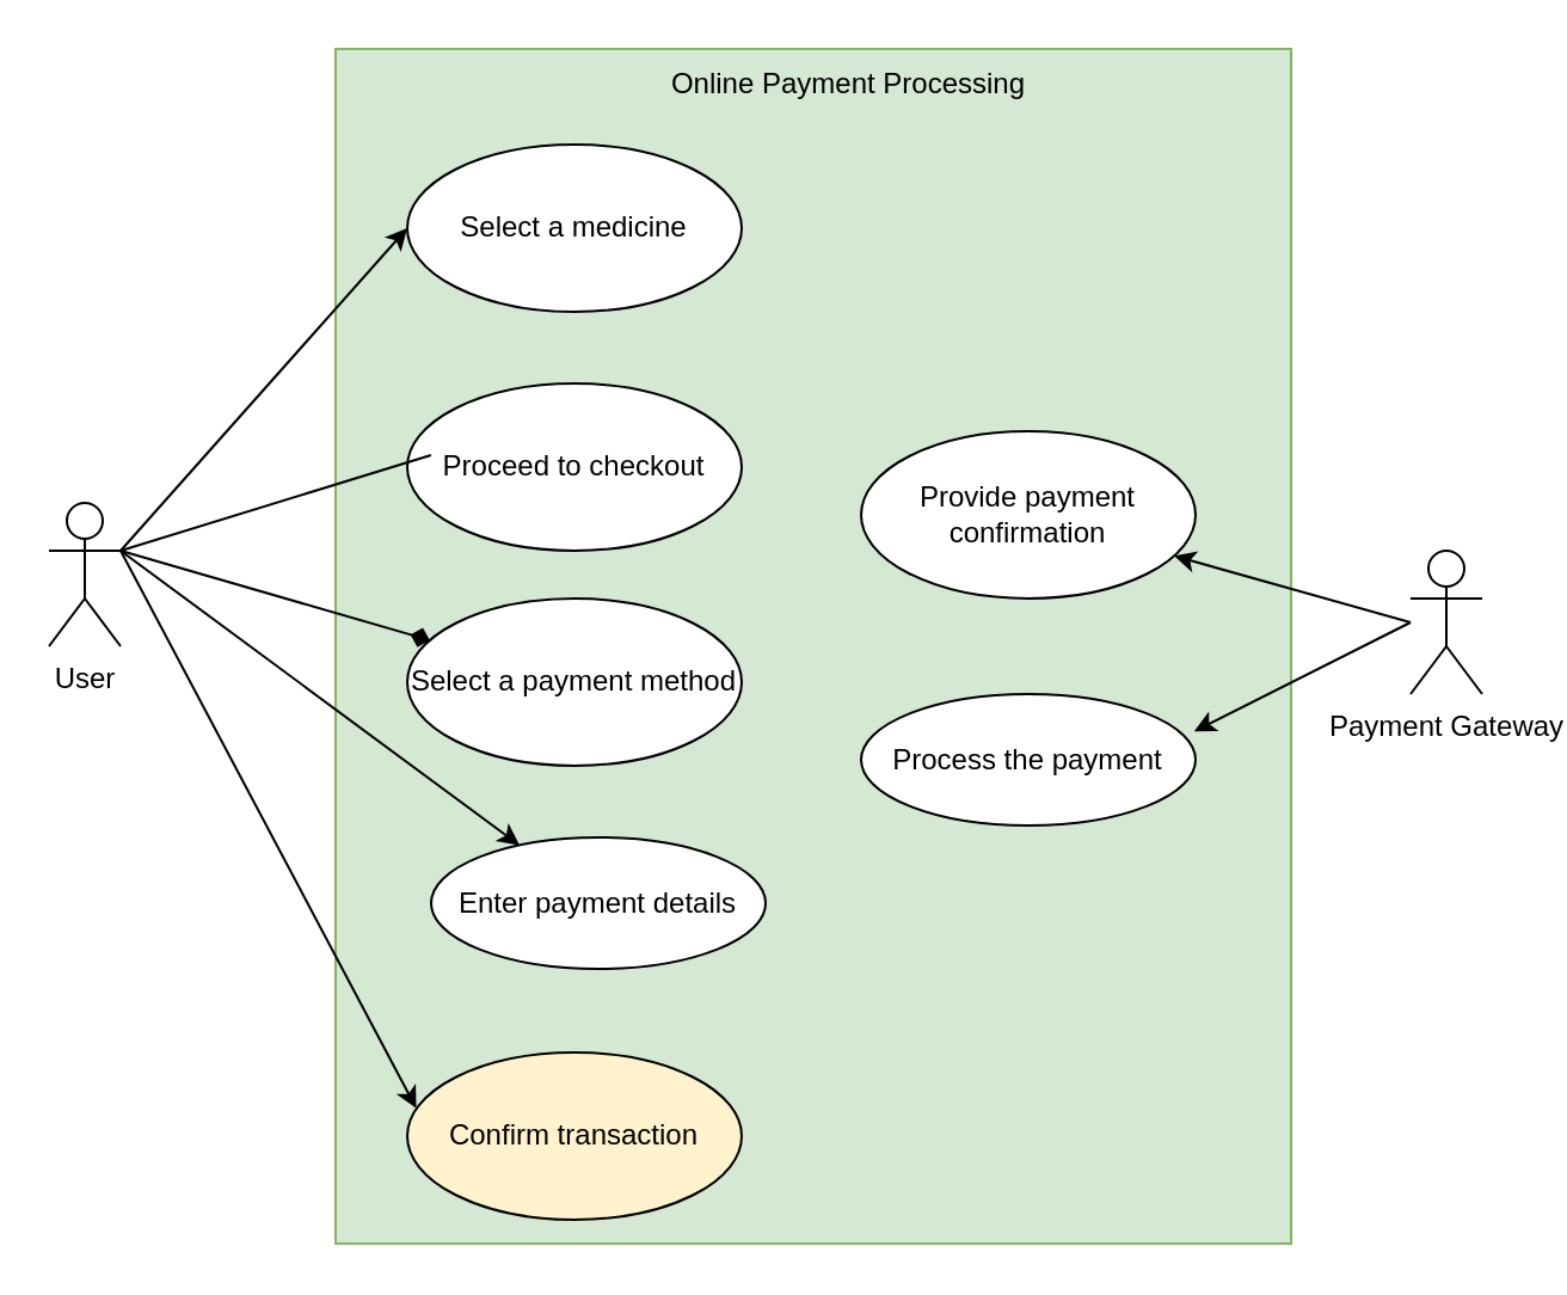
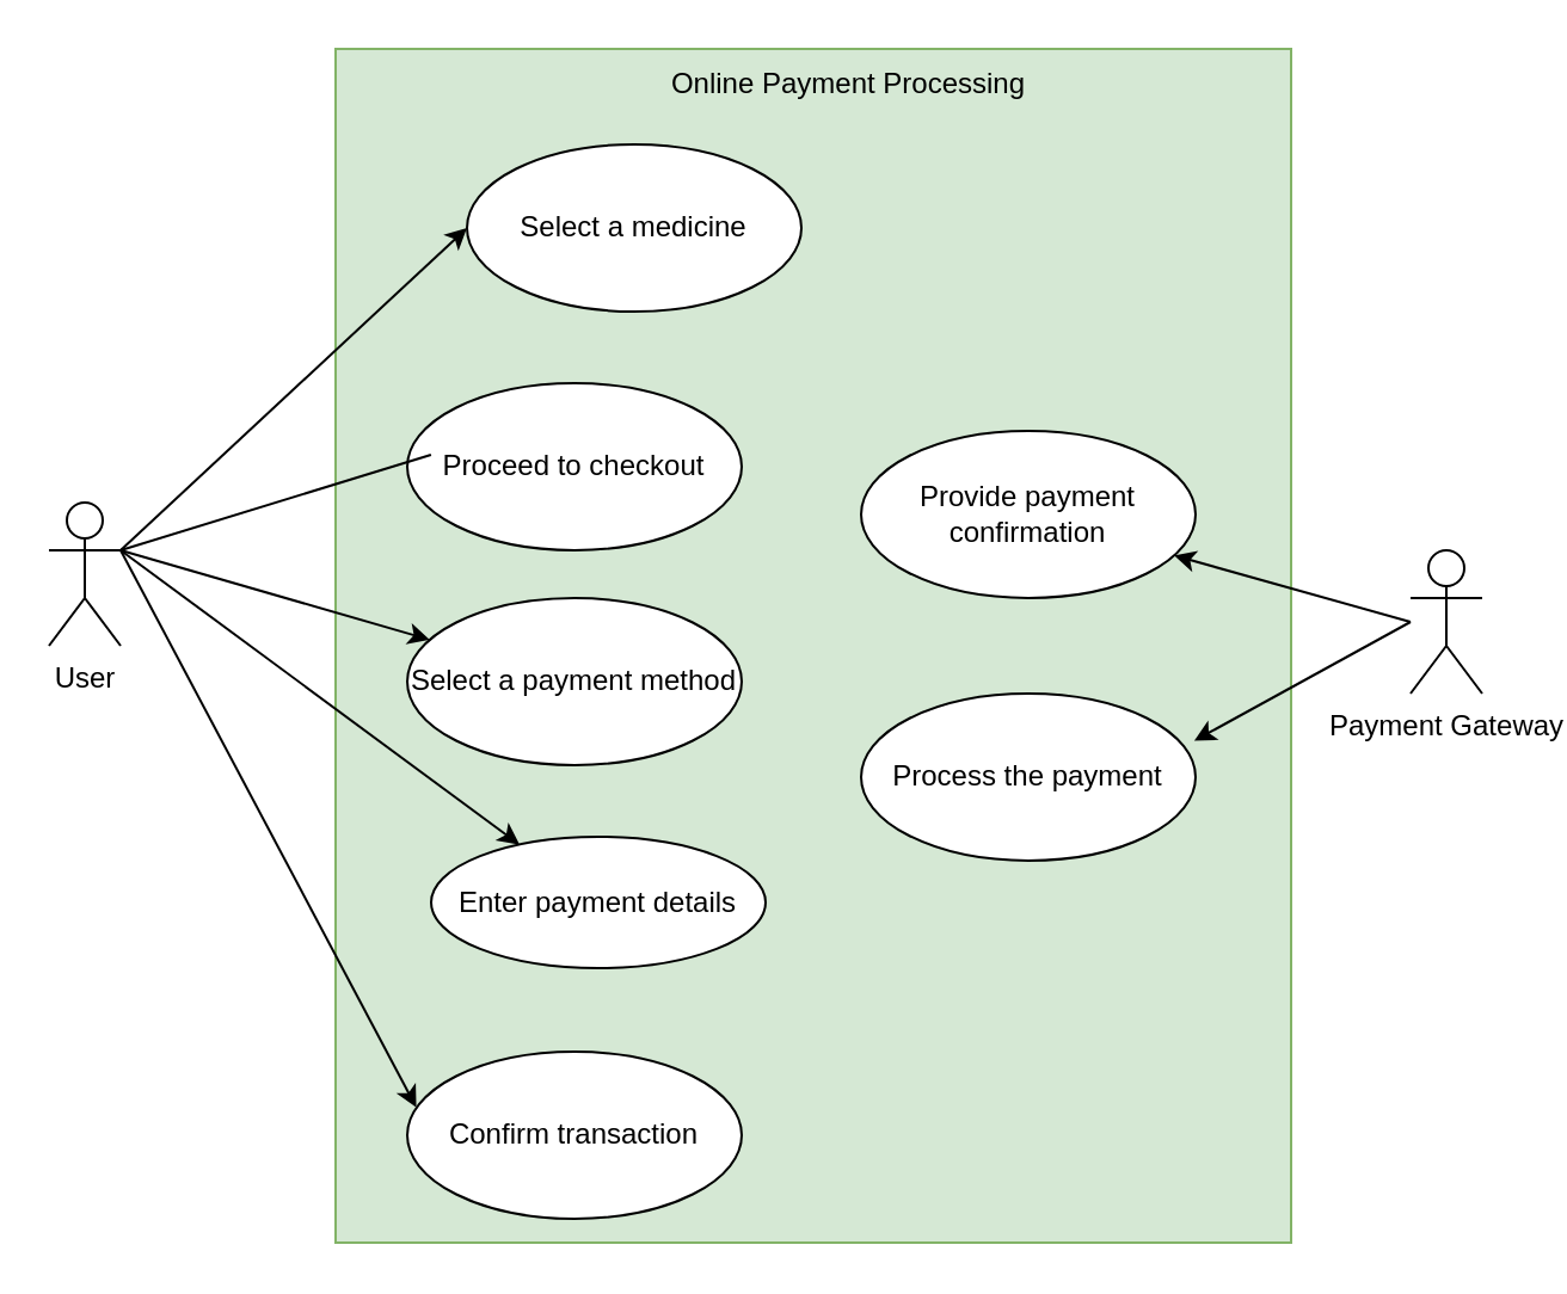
  <mxCell id="0" />
  <mxCell id="1" parent="0" />
  <mxCell id="2" value="" style="rounded=0;whiteSpace=wrap;html=1;fillColor=#d5e8d4;strokeColor=#82b366;" vertex="1" parent="1"><mxGeometry x="140" y="20" width="400" height="500" as="geometry" /></mxCell>
  <mxCell id="3" style="rounded=0;orthogonalLoop=1;jettySize=auto;html=1;entryX=0;entryY=0.5;entryDx=0;entryDy=0;" edge="1" parent="1" target="7"><mxGeometry relative="1" as="geometry"><mxPoint x="50" y="230" as="sourcePoint" /></mxGeometry></mxCell>
- <mxCell id="4" style="edgeStyle=none;rounded=0;orthogonalLoop=1;jettySize=auto;html=1;exitX=1;exitY=0.333;exitDx=0;exitDy=0;exitPerimeter=0;endArrow=diamond;" edge="1" parent="1" source="6" target="9"><mxGeometry relative="1" as="geometry" /></mxCell>
+ <mxCell id="4" style="edgeStyle=none;rounded=0;orthogonalLoop=1;jettySize=auto;html=1;exitX=1;exitY=0.333;exitDx=0;exitDy=0;exitPerimeter=0;" edge="1" parent="1" source="6" target="9"><mxGeometry relative="1" as="geometry" /></mxCell>
  <mxCell id="5" style="edgeStyle=none;rounded=0;orthogonalLoop=1;jettySize=auto;html=1;exitX=1;exitY=0.333;exitDx=0;exitDy=0;exitPerimeter=0;" edge="1" parent="1" source="6" target="10"><mxGeometry relative="1" as="geometry" /></mxCell>
  <mxCell id="6" value="User" style="shape=umlActor;verticalLabelPosition=bottom;verticalAlign=top;html=1;" vertex="1" parent="1"><mxGeometry x="20" y="210" width="30" height="60" as="geometry" /></mxCell>
- <mxCell id="7" value="Select a medicine" style="ellipse;whiteSpace=wrap;html=1;" vertex="1" parent="1"><mxGeometry x="170" y="60" width="140" height="70" as="geometry" /></mxCell>
+ <mxCell id="7" value="Select a medicine" style="ellipse;whiteSpace=wrap;html=1;" vertex="1" parent="1"><mxGeometry x="195" y="60" width="140" height="70" as="geometry" /></mxCell>
  <mxCell id="8" value="Proceed to checkout" style="ellipse;whiteSpace=wrap;html=1;" vertex="1" parent="1"><mxGeometry x="170" y="160" width="140" height="70" as="geometry" /></mxCell>
  <mxCell id="9" value="Select a payment method" style="ellipse;whiteSpace=wrap;html=1;" vertex="1" parent="1"><mxGeometry x="170" y="250" width="140" height="70" as="geometry" /></mxCell>
  <mxCell id="10" value="Enter payment details" style="ellipse;whiteSpace=wrap;html=1;" vertex="1" parent="1"><mxGeometry x="180" y="350" width="140" height="55" as="geometry" /></mxCell>
- <mxCell id="11" value="Confirm transaction" style="ellipse;whiteSpace=wrap;html=1;fillColor=#fff2cc;" vertex="1" parent="1"><mxGeometry x="170" y="440" width="140" height="70" as="geometry" /></mxCell>
+ <mxCell id="11" value="Confirm transaction" style="ellipse;whiteSpace=wrap;html=1;" vertex="1" parent="1"><mxGeometry x="170" y="440" width="140" height="70" as="geometry" /></mxCell>
  <mxCell id="12" style="edgeStyle=none;rounded=0;orthogonalLoop=1;jettySize=auto;html=1;" edge="1" parent="1" target="14"><mxGeometry relative="1" as="geometry"><mxPoint x="590" y="260" as="sourcePoint" /></mxGeometry></mxCell>
  <mxCell id="13" value="Payment Gateway" style="shape=umlActor;verticalLabelPosition=bottom;verticalAlign=top;html=1;" vertex="1" parent="1"><mxGeometry x="590" y="230" width="30" height="60" as="geometry" /></mxCell>
  <mxCell id="14" value="Provide payment confirmation" style="ellipse;whiteSpace=wrap;html=1;" vertex="1" parent="1"><mxGeometry x="360" y="180" width="140" height="70" as="geometry" /></mxCell>
- <mxCell id="15" value="Process the payment" style="ellipse;whiteSpace=wrap;html=1;" vertex="1" parent="1"><mxGeometry x="360" y="290" width="140" height="55" as="geometry" /></mxCell>
+ <mxCell id="15" value="Process the payment" style="ellipse;whiteSpace=wrap;html=1;" vertex="1" parent="1"><mxGeometry x="360" y="290" width="140" height="70" as="geometry" /></mxCell>
  <mxCell id="16" style="rounded=0;orthogonalLoop=1;jettySize=auto;html=1;exitX=1;exitY=0.333;exitDx=0;exitDy=0;exitPerimeter=0;entryX=0.071;entryY=0.429;entryDx=0;entryDy=0;entryPerimeter=0;endArrow=none;" edge="1" parent="1" source="6" target="8"><mxGeometry relative="1" as="geometry" /></mxCell>
  <mxCell id="17" style="edgeStyle=none;rounded=0;orthogonalLoop=1;jettySize=auto;html=1;exitX=1;exitY=0.333;exitDx=0;exitDy=0;exitPerimeter=0;entryX=0.027;entryY=0.334;entryDx=0;entryDy=0;entryPerimeter=0;" edge="1" parent="1" source="6" target="11"><mxGeometry relative="1" as="geometry" /></mxCell>
  <mxCell id="18" style="edgeStyle=none;rounded=0;orthogonalLoop=1;jettySize=auto;html=1;entryX=0.996;entryY=0.283;entryDx=0;entryDy=0;entryPerimeter=0;" edge="1" parent="1" target="15"><mxGeometry relative="1" as="geometry"><mxPoint x="590" y="260" as="sourcePoint" /></mxGeometry></mxCell>
  <mxCell id="19" value="Online Payment Processing" style="text;html=1;align=center;verticalAlign=middle;whiteSpace=wrap;rounded=0;" vertex="1" parent="1"><mxGeometry x="260" y="20" width="190" height="30" as="geometry" /></mxCell>
